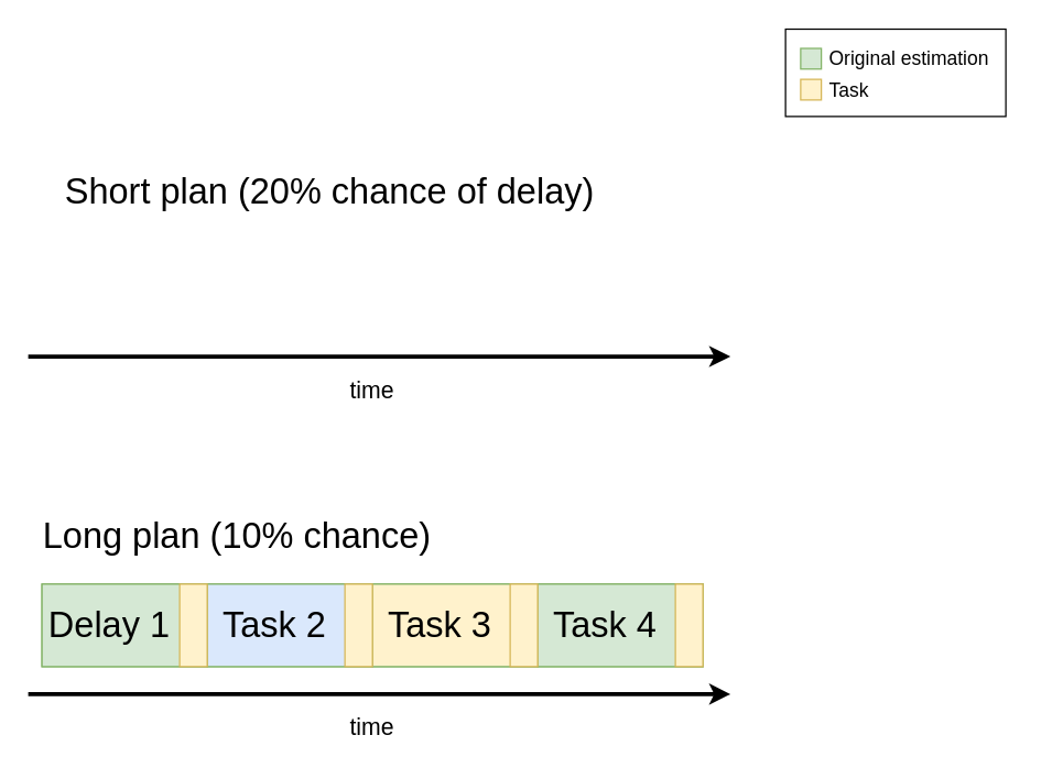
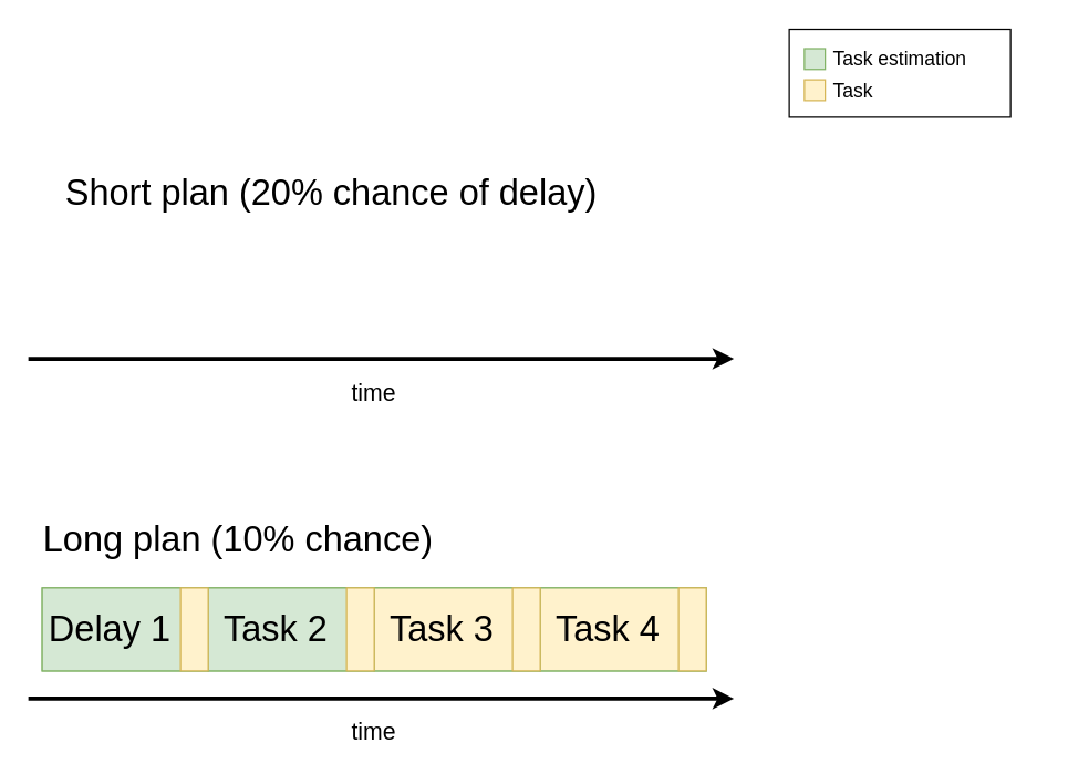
  <mxCell id="0" />
  <mxCell id="1" parent="0" />
  <mxCell id="2" value="" style="rounded=0;whiteSpace=wrap;html=1;fontSize=14;" vertex="1" parent="1"><mxGeometry x="570" y="20.5" width="160" height="63.5" as="geometry" /></mxCell>
  <mxCell id="3" value="Short plan (20% chance of delay)" style="text;html=1;strokeColor=none;fillColor=none;align=left;verticalAlign=middle;whiteSpace=wrap;rounded=0;fontSize=26;" vertex="1" parent="1"><mxGeometry x="45" y="124" width="430" height="30" as="geometry" /></mxCell>
  <mxCell id="4" value="time" style="text;html=1;strokeColor=none;fillColor=none;align=center;verticalAlign=middle;whiteSpace=wrap;rounded=0;fontSize=17;" vertex="1" parent="1"><mxGeometry x="145" y="268.5" width="250" height="30" as="geometry" /></mxCell>
  <mxCell id="5" value="" style="endArrow=classic;html=1;rounded=0;fontSize=26;strokeWidth=3;" edge="1" parent="1"><mxGeometry width="50" height="50" relative="1" as="geometry"><mxPoint x="20" y="258.5" as="sourcePoint" /><mxPoint x="530" y="258.5" as="targetPoint" /></mxGeometry></mxCell>
  <mxCell id="6" value="Long plan (10% chance)" style="text;html=1;strokeColor=none;fillColor=none;align=left;verticalAlign=middle;whiteSpace=wrap;rounded=0;fontSize=26;" vertex="1" parent="1"><mxGeometry x="28.5" y="374" width="329" height="30" as="geometry" /></mxCell>
  <mxCell id="7" value="" style="rounded=0;whiteSpace=wrap;html=1;fontSize=17;fillColor=#d5e8d4;strokeColor=#82b366;" vertex="1" parent="1"><mxGeometry x="581" y="34.5" width="15" height="15" as="geometry" /></mxCell>
- <mxCell id="8" value="Original estimation" style="text;html=1;strokeColor=none;fillColor=none;align=left;verticalAlign=middle;whiteSpace=wrap;rounded=0;fontSize=14;" vertex="1" parent="1"><mxGeometry x="600" y="27" width="150" height="30" as="geometry" /></mxCell>
+ <mxCell id="8" value="Task estimation" style="text;html=1;strokeColor=none;fillColor=none;align=left;verticalAlign=middle;whiteSpace=wrap;rounded=0;fontSize=14;" vertex="1" parent="1"><mxGeometry x="600" y="27" width="150" height="30" as="geometry" /></mxCell>
  <mxCell id="9" value="" style="rounded=0;whiteSpace=wrap;html=1;fontSize=17;fillColor=#fff2cc;strokeColor=#d6b656;" vertex="1" parent="1"><mxGeometry x="581" y="57" width="15" height="15" as="geometry" /></mxCell>
  <mxCell id="10" value="&lt;font style=&quot;font-size: 14px;&quot;&gt;Task&lt;/font&gt;" style="text;html=1;strokeColor=none;fillColor=none;align=left;verticalAlign=middle;whiteSpace=wrap;rounded=0;fontSize=14;" vertex="1" parent="1"><mxGeometry x="600" y="49.5" width="90" height="30" as="geometry" /></mxCell>
  <mxCell id="11" value="" style="group;fillColor=#d5e8d4;strokeColor=#82b366;" vertex="1" connectable="0" parent="1"><mxGeometry x="30" y="424" width="480" height="60" as="geometry" /></mxCell>
  <mxCell id="12" value="&lt;font style=&quot;font-size: 26px;&quot;&gt;Delay 1&lt;/font&gt;&lt;span style=&quot;font-size: 26px;&quot;&gt;&amp;nbsp; &amp;nbsp;&lt;/span&gt;" style="rounded=0;whiteSpace=wrap;html=1;fillColor=#d5e8d4;strokeColor=#82b366;" vertex="1" parent="11"><mxGeometry width="120" height="60" as="geometry" /></mxCell>
- <mxCell id="13" value="&lt;font style=&quot;font-size: 26px;&quot;&gt;Task 2&lt;/font&gt;&lt;span style=&quot;font-size: 26px;&quot;&gt;&amp;nbsp; &amp;nbsp;&lt;/span&gt;" style="rounded=0;whiteSpace=wrap;html=1;fillColor=#dae8fc;strokeColor=#82b366;" vertex="1" parent="11"><mxGeometry x="120" width="120" height="60" as="geometry" /></mxCell>
+ <mxCell id="13" value="&lt;font style=&quot;font-size: 26px;&quot;&gt;Task 2&lt;/font&gt;&lt;span style=&quot;font-size: 26px;&quot;&gt;&amp;nbsp; &amp;nbsp;&lt;/span&gt;" style="rounded=0;whiteSpace=wrap;html=1;fillColor=#d5e8d4;strokeColor=#82b366;" vertex="1" parent="11"><mxGeometry x="120" width="120" height="60" as="geometry" /></mxCell>
  <mxCell id="14" value="&lt;font style=&quot;font-size: 26px;&quot;&gt;Task 3&lt;/font&gt;&lt;span style=&quot;font-size: 26px;&quot;&gt;&amp;nbsp; &amp;nbsp;&lt;/span&gt;" style="rounded=0;whiteSpace=wrap;html=1;fillColor=#fff2cc;strokeColor=#82b366;" vertex="1" parent="11"><mxGeometry x="240" width="120" height="60" as="geometry" /></mxCell>
- <mxCell id="15" value="&lt;font style=&quot;font-size: 26px;&quot;&gt;Task 4&amp;nbsp; &amp;nbsp;&lt;/font&gt;" style="rounded=0;whiteSpace=wrap;html=1;fillColor=#d5e8d4;strokeColor=#82b366;" vertex="1" parent="11"><mxGeometry x="360" width="120" height="60" as="geometry" /></mxCell>
+ <mxCell id="15" value="&lt;font style=&quot;font-size: 26px;&quot;&gt;Task 4&amp;nbsp; &amp;nbsp;&lt;/font&gt;" style="rounded=0;whiteSpace=wrap;html=1;fillColor=#fff2cc;strokeColor=#82b366;" vertex="1" parent="11"><mxGeometry x="360" width="120" height="60" as="geometry" /></mxCell>
  <mxCell id="16" value="" style="rounded=0;whiteSpace=wrap;html=1;fontSize=14;fillColor=#fff2cc;strokeColor=#d6b656;" vertex="1" parent="11"><mxGeometry x="100" width="20" height="60" as="geometry" /></mxCell>
  <mxCell id="17" value="" style="rounded=0;whiteSpace=wrap;html=1;fontSize=14;fillColor=#fff2cc;strokeColor=#d6b656;" vertex="1" parent="11"><mxGeometry x="220" width="20" height="60" as="geometry" /></mxCell>
  <mxCell id="18" value="" style="rounded=0;whiteSpace=wrap;html=1;fontSize=14;fillColor=#fff2cc;strokeColor=#d6b656;" vertex="1" parent="11"><mxGeometry x="340" width="20" height="60" as="geometry" /></mxCell>
  <mxCell id="19" value="" style="rounded=0;whiteSpace=wrap;html=1;fontSize=14;fillColor=#fff2cc;strokeColor=#d6b656;" vertex="1" parent="11"><mxGeometry x="460" width="20" height="60" as="geometry" /></mxCell>
  <mxCell id="20" value="time" style="text;html=1;strokeColor=none;fillColor=none;align=center;verticalAlign=middle;whiteSpace=wrap;rounded=0;fontSize=17;" vertex="1" parent="1"><mxGeometry x="145" y="514" width="250" height="30" as="geometry" /></mxCell>
  <mxCell id="21" value="" style="endArrow=classic;html=1;rounded=0;fontSize=26;strokeWidth=3;" edge="1" parent="1"><mxGeometry width="50" height="50" relative="1" as="geometry"><mxPoint x="20" y="504" as="sourcePoint" /><mxPoint x="530" y="504" as="targetPoint" /></mxGeometry></mxCell>
